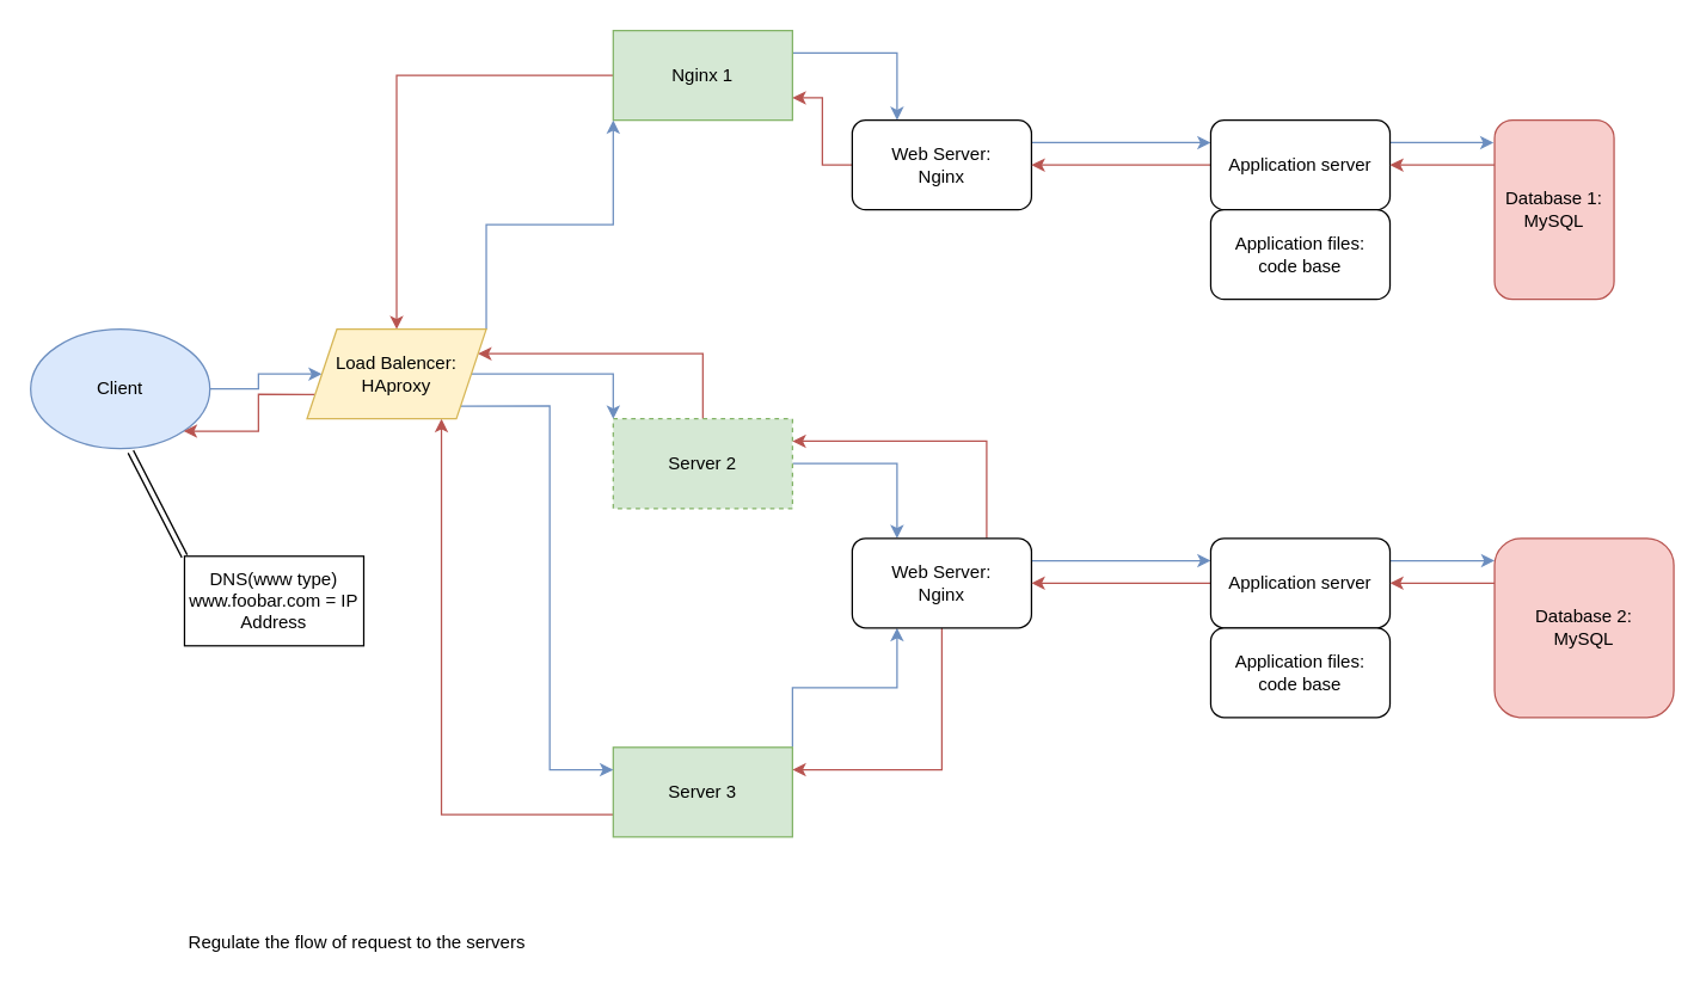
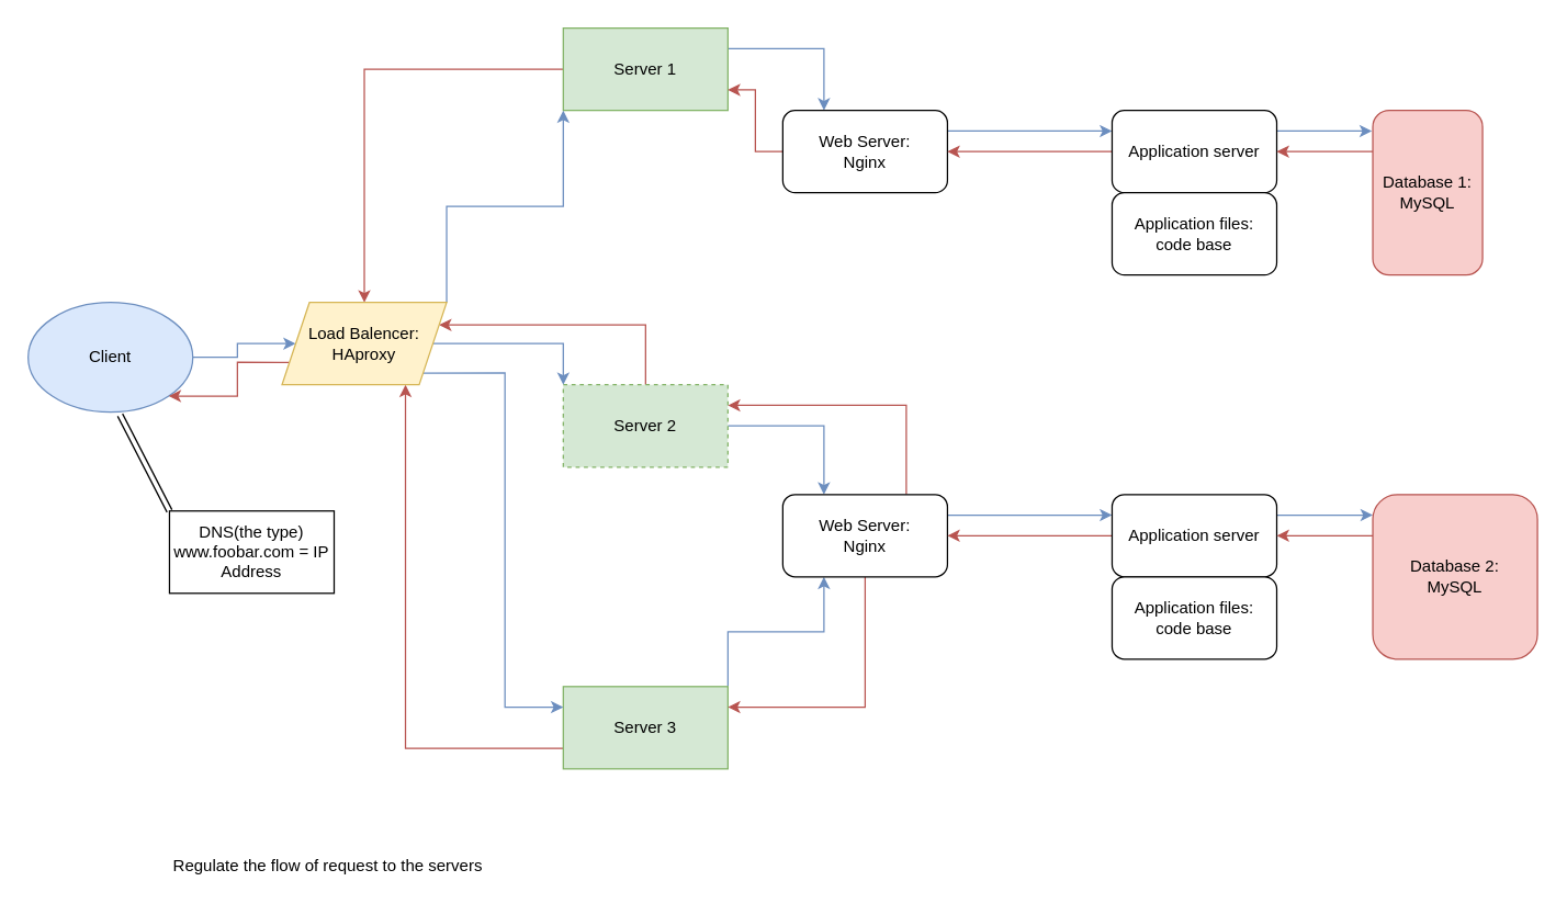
  <mxCell id="0" />
  <mxCell id="1" parent="0" />
  <mxCell id="2" style="edgeStyle=orthogonalEdgeStyle;rounded=0;orthogonalLoop=1;jettySize=auto;html=1;exitX=1;exitY=0.5;exitDx=0;exitDy=0;entryX=0;entryY=0.5;entryDx=0;entryDy=0;fillColor=#dae8fc;strokeColor=#6c8ebf;" edge="1" parent="1" source="3" target="24"><mxGeometry relative="1" as="geometry" /></mxCell>
  <mxCell id="3" value="Client" style="ellipse;whiteSpace=wrap;html=1;fillColor=#dae8fc;strokeColor=#6c8ebf;" vertex="1" parent="1"><mxGeometry x="20" y="220" width="120" height="80" as="geometry" /></mxCell>
  <mxCell id="4" style="edgeStyle=orthogonalEdgeStyle;rounded=0;orthogonalLoop=1;jettySize=auto;html=1;exitX=1;exitY=0.25;exitDx=0;exitDy=0;entryX=0.25;entryY=0;entryDx=0;entryDy=0;fillColor=#dae8fc;strokeColor=#6c8ebf;" edge="1" parent="1" source="6" target="19"><mxGeometry relative="1" as="geometry" /></mxCell>
  <mxCell id="5" style="edgeStyle=orthogonalEdgeStyle;rounded=0;orthogonalLoop=1;jettySize=auto;html=1;exitX=0;exitY=0.5;exitDx=0;exitDy=0;entryX=0.5;entryY=0;entryDx=0;entryDy=0;fillColor=#f8cecc;strokeColor=#b85450;" edge="1" parent="1" source="6" target="24"><mxGeometry relative="1" as="geometry" /></mxCell>
- <mxCell id="6" value="Nginx 1" style="rounded=0;whiteSpace=wrap;html=1;fillColor=#d5e8d4;strokeColor=#82b366;" vertex="1" parent="1"><mxGeometry x="410" y="20" width="120" height="60" as="geometry" /></mxCell>
+ <mxCell id="6" value="Server 1" style="rounded=0;whiteSpace=wrap;html=1;fillColor=#d5e8d4;strokeColor=#82b366;" vertex="1" parent="1"><mxGeometry x="410" y="20" width="120" height="60" as="geometry" /></mxCell>
  <mxCell id="7" style="edgeStyle=orthogonalEdgeStyle;rounded=0;orthogonalLoop=1;jettySize=auto;html=1;exitX=1;exitY=0.5;exitDx=0;exitDy=0;entryX=0.25;entryY=0;entryDx=0;entryDy=0;fillColor=#dae8fc;strokeColor=#6c8ebf;" edge="1" parent="1" source="9" target="16"><mxGeometry relative="1" as="geometry" /></mxCell>
  <mxCell id="8" style="edgeStyle=orthogonalEdgeStyle;rounded=0;orthogonalLoop=1;jettySize=auto;html=1;exitX=0.5;exitY=0;exitDx=0;exitDy=0;entryX=1;entryY=0.25;entryDx=0;entryDy=0;fillColor=#f8cecc;strokeColor=#b85450;" edge="1" parent="1" source="9" target="24"><mxGeometry relative="1" as="geometry" /></mxCell>
  <mxCell id="9" value="Server 2" style="rounded=0;whiteSpace=wrap;html=1;fillColor=#d5e8d4;strokeColor=#82b366;dashed=1;" vertex="1" parent="1"><mxGeometry x="410" y="280" width="120" height="60" as="geometry" /></mxCell>
  <mxCell id="10" style="edgeStyle=orthogonalEdgeStyle;rounded=0;orthogonalLoop=1;jettySize=auto;html=1;exitX=1;exitY=0;exitDx=0;exitDy=0;entryX=0.25;entryY=1;entryDx=0;entryDy=0;fillColor=#dae8fc;strokeColor=#6c8ebf;" edge="1" parent="1" source="12" target="16"><mxGeometry relative="1" as="geometry"><mxPoint x="630" y="430" as="targetPoint" /></mxGeometry></mxCell>
  <mxCell id="11" style="edgeStyle=orthogonalEdgeStyle;rounded=0;orthogonalLoop=1;jettySize=auto;html=1;exitX=0;exitY=0.75;exitDx=0;exitDy=0;entryX=0.75;entryY=1;entryDx=0;entryDy=0;fillColor=#f8cecc;strokeColor=#b85450;" edge="1" parent="1" source="12" target="24"><mxGeometry relative="1" as="geometry" /></mxCell>
  <mxCell id="12" value="Server 3" style="rounded=0;whiteSpace=wrap;html=1;fillColor=#d5e8d4;strokeColor=#82b366;" vertex="1" parent="1"><mxGeometry x="410" y="500" width="120" height="60" as="geometry" /></mxCell>
  <mxCell id="13" style="edgeStyle=orthogonalEdgeStyle;rounded=0;orthogonalLoop=1;jettySize=auto;html=1;exitX=1;exitY=0.25;exitDx=0;exitDy=0;entryX=0;entryY=0.25;entryDx=0;entryDy=0;fillColor=#dae8fc;strokeColor=#6c8ebf;" edge="1" parent="1" source="16" target="30"><mxGeometry relative="1" as="geometry" /></mxCell>
  <mxCell id="14" style="edgeStyle=orthogonalEdgeStyle;rounded=0;orthogonalLoop=1;jettySize=auto;html=1;exitX=0.5;exitY=1;exitDx=0;exitDy=0;entryX=1;entryY=0.25;entryDx=0;entryDy=0;fillColor=#f8cecc;strokeColor=#b85450;" edge="1" parent="1" source="16" target="12"><mxGeometry relative="1" as="geometry" /></mxCell>
  <mxCell id="15" style="edgeStyle=orthogonalEdgeStyle;rounded=0;orthogonalLoop=1;jettySize=auto;html=1;exitX=0.75;exitY=0;exitDx=0;exitDy=0;entryX=1;entryY=0.25;entryDx=0;entryDy=0;fillColor=#f8cecc;strokeColor=#b85450;" edge="1" parent="1" source="16" target="9"><mxGeometry relative="1" as="geometry" /></mxCell>
  <mxCell id="16" value="Web Server:&lt;br&gt;Nginx" style="rounded=1;whiteSpace=wrap;html=1;" vertex="1" parent="1"><mxGeometry x="570" y="360" width="120" height="60" as="geometry" /></mxCell>
  <mxCell id="17" style="edgeStyle=orthogonalEdgeStyle;rounded=0;orthogonalLoop=1;jettySize=auto;html=1;exitX=1;exitY=0.25;exitDx=0;exitDy=0;entryX=0;entryY=0.25;entryDx=0;entryDy=0;fillColor=#dae8fc;strokeColor=#6c8ebf;" edge="1" parent="1" source="19" target="27"><mxGeometry relative="1" as="geometry" /></mxCell>
  <mxCell id="18" style="edgeStyle=orthogonalEdgeStyle;rounded=0;orthogonalLoop=1;jettySize=auto;html=1;exitX=0;exitY=0.5;exitDx=0;exitDy=0;entryX=1;entryY=0.75;entryDx=0;entryDy=0;fillColor=#f8cecc;strokeColor=#b85450;" edge="1" parent="1" source="19" target="6"><mxGeometry relative="1" as="geometry" /></mxCell>
  <mxCell id="19" value="Web Server:&lt;br&gt;Nginx" style="rounded=1;whiteSpace=wrap;html=1;" vertex="1" parent="1"><mxGeometry x="570" y="80" width="120" height="60" as="geometry" /></mxCell>
  <mxCell id="20" style="edgeStyle=orthogonalEdgeStyle;rounded=0;orthogonalLoop=1;jettySize=auto;html=1;exitX=1;exitY=0;exitDx=0;exitDy=0;entryX=0;entryY=1;entryDx=0;entryDy=0;fillColor=#dae8fc;strokeColor=#6c8ebf;" edge="1" parent="1" source="24" target="6"><mxGeometry relative="1" as="geometry" /></mxCell>
  <mxCell id="21" style="edgeStyle=orthogonalEdgeStyle;rounded=0;orthogonalLoop=1;jettySize=auto;html=1;exitX=1;exitY=0.5;exitDx=0;exitDy=0;entryX=0;entryY=0;entryDx=0;entryDy=0;fillColor=#dae8fc;strokeColor=#6c8ebf;" edge="1" parent="1" source="24" target="9"><mxGeometry relative="1" as="geometry" /></mxCell>
  <mxCell id="22" style="edgeStyle=orthogonalEdgeStyle;rounded=0;orthogonalLoop=1;jettySize=auto;html=1;exitX=1;exitY=1;exitDx=0;exitDy=0;entryX=0;entryY=0.25;entryDx=0;entryDy=0;fillColor=#dae8fc;strokeColor=#6c8ebf;" edge="1" parent="1" source="24" target="12"><mxGeometry relative="1" as="geometry" /></mxCell>
  <mxCell id="23" style="edgeStyle=orthogonalEdgeStyle;rounded=0;orthogonalLoop=1;jettySize=auto;html=1;exitX=0;exitY=0.75;exitDx=0;exitDy=0;entryX=1;entryY=1;entryDx=0;entryDy=0;fillColor=#f8cecc;strokeColor=#b85450;" edge="1" parent="1" source="24" target="3"><mxGeometry relative="1" as="geometry" /></mxCell>
  <mxCell id="24" value="Load Balencer:&lt;br&gt;HAproxy" style="shape=parallelogram;perimeter=parallelogramPerimeter;whiteSpace=wrap;html=1;fixedSize=1;fillColor=#fff2cc;strokeColor=#d6b656;" vertex="1" parent="1"><mxGeometry x="205" y="220" width="120" height="60" as="geometry" /></mxCell>
  <mxCell id="25" style="edgeStyle=orthogonalEdgeStyle;rounded=0;orthogonalLoop=1;jettySize=auto;html=1;exitX=1;exitY=0.25;exitDx=0;exitDy=0;entryX=-0.008;entryY=0.125;entryDx=0;entryDy=0;entryPerimeter=0;fillColor=#dae8fc;strokeColor=#6c8ebf;" edge="1" parent="1" source="27" target="34"><mxGeometry relative="1" as="geometry" /></mxCell>
  <mxCell id="26" style="edgeStyle=orthogonalEdgeStyle;rounded=0;orthogonalLoop=1;jettySize=auto;html=1;exitX=0;exitY=0.5;exitDx=0;exitDy=0;entryX=1;entryY=0.5;entryDx=0;entryDy=0;fillColor=#f8cecc;strokeColor=#b85450;" edge="1" parent="1" source="27" target="19"><mxGeometry relative="1" as="geometry" /></mxCell>
  <mxCell id="27" value="Application server" style="rounded=1;whiteSpace=wrap;html=1;" vertex="1" parent="1"><mxGeometry x="810" y="80" width="120" height="60" as="geometry" /></mxCell>
  <mxCell id="28" style="edgeStyle=orthogonalEdgeStyle;rounded=0;orthogonalLoop=1;jettySize=auto;html=1;exitX=1;exitY=0.25;exitDx=0;exitDy=0;entryX=0;entryY=0.125;entryDx=0;entryDy=0;entryPerimeter=0;fillColor=#dae8fc;strokeColor=#6c8ebf;" edge="1" parent="1" source="30" target="36"><mxGeometry relative="1" as="geometry" /></mxCell>
  <mxCell id="29" style="edgeStyle=orthogonalEdgeStyle;rounded=0;orthogonalLoop=1;jettySize=auto;html=1;exitX=0;exitY=0.5;exitDx=0;exitDy=0;entryX=1;entryY=0.5;entryDx=0;entryDy=0;fillColor=#f8cecc;strokeColor=#b85450;" edge="1" parent="1" source="30" target="16"><mxGeometry relative="1" as="geometry" /></mxCell>
  <mxCell id="30" value="Application server" style="rounded=1;whiteSpace=wrap;html=1;" vertex="1" parent="1"><mxGeometry x="810" y="360" width="120" height="60" as="geometry" /></mxCell>
  <mxCell id="31" value="Application files:&lt;br&gt;code base" style="rounded=1;whiteSpace=wrap;html=1;" vertex="1" parent="1"><mxGeometry x="810" y="140" width="120" height="60" as="geometry" /></mxCell>
  <mxCell id="32" value="Application files:&lt;br&gt;code base" style="rounded=1;whiteSpace=wrap;html=1;" vertex="1" parent="1"><mxGeometry x="810" y="420" width="120" height="60" as="geometry" /></mxCell>
  <mxCell id="33" style="edgeStyle=orthogonalEdgeStyle;rounded=0;orthogonalLoop=1;jettySize=auto;html=1;exitX=0;exitY=0.25;exitDx=0;exitDy=0;entryX=1;entryY=0.5;entryDx=0;entryDy=0;fillColor=#f8cecc;strokeColor=#b85450;" edge="1" parent="1" source="34" target="27"><mxGeometry relative="1" as="geometry" /></mxCell>
  <mxCell id="34" value="Database 1:&lt;br&gt;MySQL" style="rounded=1;whiteSpace=wrap;html=1;fillColor=#f8cecc;strokeColor=#b85450;" vertex="1" parent="1"><mxGeometry x="1000" y="80" width="80" height="120" as="geometry" /></mxCell>
  <mxCell id="35" style="edgeStyle=orthogonalEdgeStyle;rounded=0;orthogonalLoop=1;jettySize=auto;html=1;exitX=0;exitY=0.25;exitDx=0;exitDy=0;entryX=1;entryY=0.5;entryDx=0;entryDy=0;fillColor=#f8cecc;strokeColor=#b85450;" edge="1" parent="1" source="36" target="30"><mxGeometry relative="1" as="geometry" /></mxCell>
  <mxCell id="36" value="Database 2:&lt;br&gt;MySQL" style="rounded=1;whiteSpace=wrap;html=1;fillColor=#f8cecc;strokeColor=#b85450;" vertex="1" parent="1"><mxGeometry x="1000" y="360" width="120" height="120" as="geometry" /></mxCell>
  <mxCell id="37" value="Regulate the flow of request to the servers" style="text;strokeColor=none;fillColor=none;align=left;verticalAlign=middle;spacingLeft=4;spacingRight=4;overflow=hidden;points=[[0,0.5],[1,0.5]];portConstraint=eastwest;rotatable=0;" vertex="1" parent="1"><mxGeometry x="120" y="615" width="250" height="30" as="geometry" /></mxCell>
- <mxCell id="38" value="&lt;span&gt;DNS(www type)&lt;/span&gt;&lt;br&gt;&lt;span&gt;www.foobar.com = IP Address&lt;/span&gt;" style="rounded=0;whiteSpace=wrap;html=1;" vertex="1" parent="1"><mxGeometry x="123" y="372" width="120" height="60" as="geometry" /></mxCell>
+ <mxCell id="38" value="&lt;span&gt;DNS(the type)&lt;/span&gt;&lt;br&gt;&lt;span&gt;www.foobar.com = IP Address&lt;/span&gt;" style="rounded=0;whiteSpace=wrap;html=1;" vertex="1" parent="1"><mxGeometry x="123" y="372" width="120" height="60" as="geometry" /></mxCell>
  <mxCell id="39" value="" style="shape=link;html=1;rounded=0;entryX=0;entryY=0;entryDx=0;entryDy=0;" edge="1" parent="1" target="38"><mxGeometry width="100" relative="1" as="geometry"><mxPoint x="87" y="302" as="sourcePoint" /><mxPoint x="187" y="302" as="targetPoint" /></mxGeometry></mxCell>
